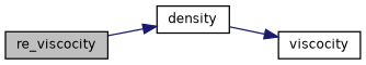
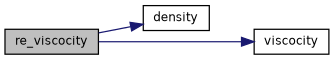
  digraph {
    rankdir=LR
    node [color=black fillcolor=white fontname=Helvetica fontsize=10 shape=record style=filled]
    edge [color=midnightblue fontname=Helvetica fontsize=10 labelfontname=Helvetica labelfontsize=10 style=solid]
    n1 [fillcolor=grey75 fontcolor=black height=0.2 label=re_viscocity width=0.4]
    n2 [height=0.2 label=density width=0.4]
    n3 [height=0.2 label=viscocity width=0.4]
    n1 -> n2
-   n2 -> n3
+   n1 -> n3
  }
